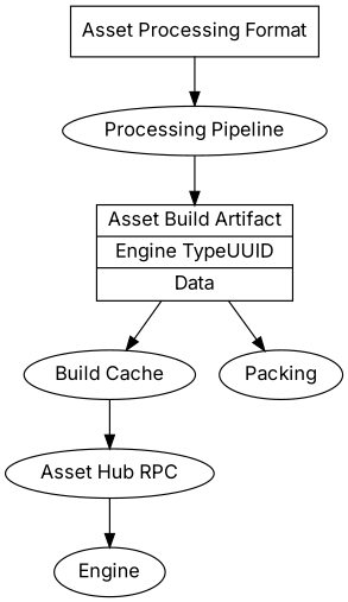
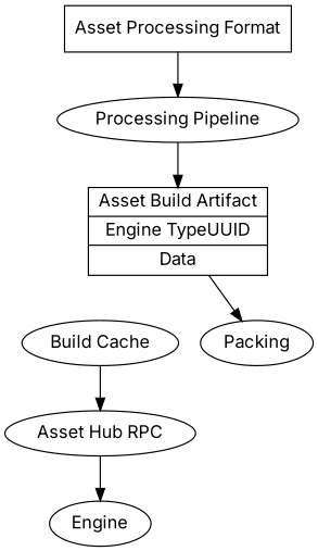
  digraph {
    fontname=Inter
    node [fontname=Inter]
    edge [fontname=Inter]
    n1 [label="Asset Processing Format" shape=record]
    n2 [label="Processing Pipeline"]
    n3 [label="{Asset Build Artifact|{Engine TypeUUID}|Data}" shape=record]
    n4 [label="Build Cache"]
    n5 [label=Packing]
    n6 [label="Asset Hub RPC"]
    n7 [label=Engine]
    n1 -> n2
    n2 -> n3
-   n3 -> n4
    n3 -> n5
    n4 -> n6
    n6 -> n7
  }
